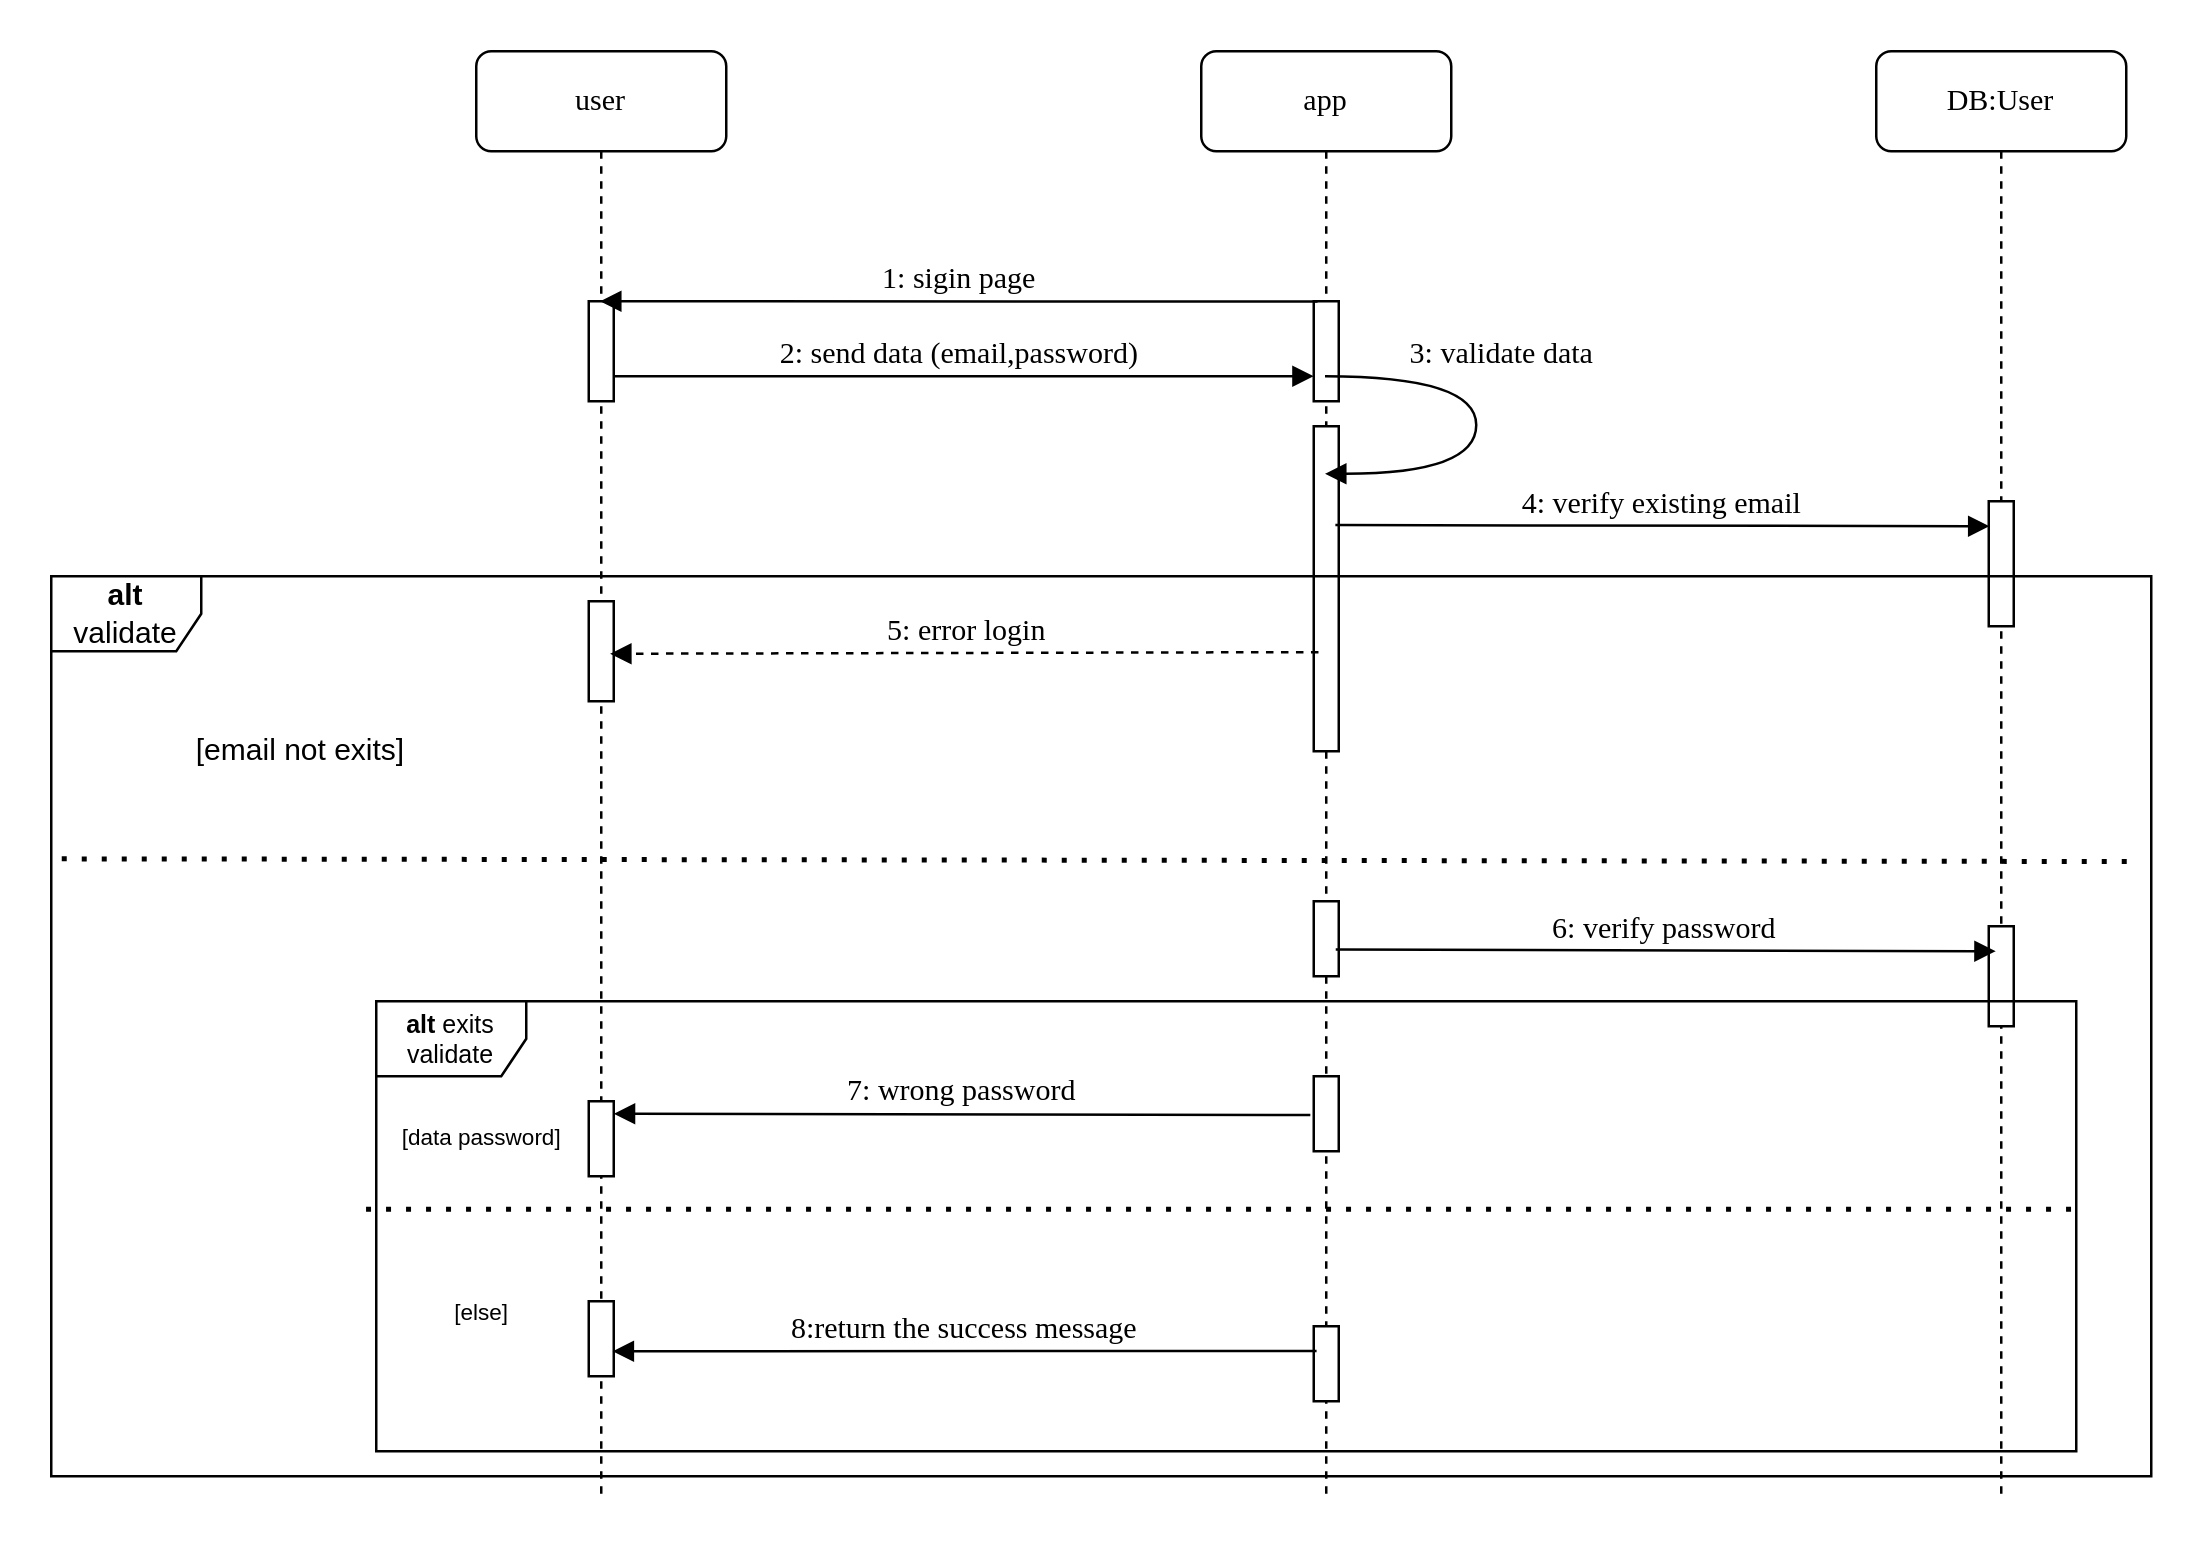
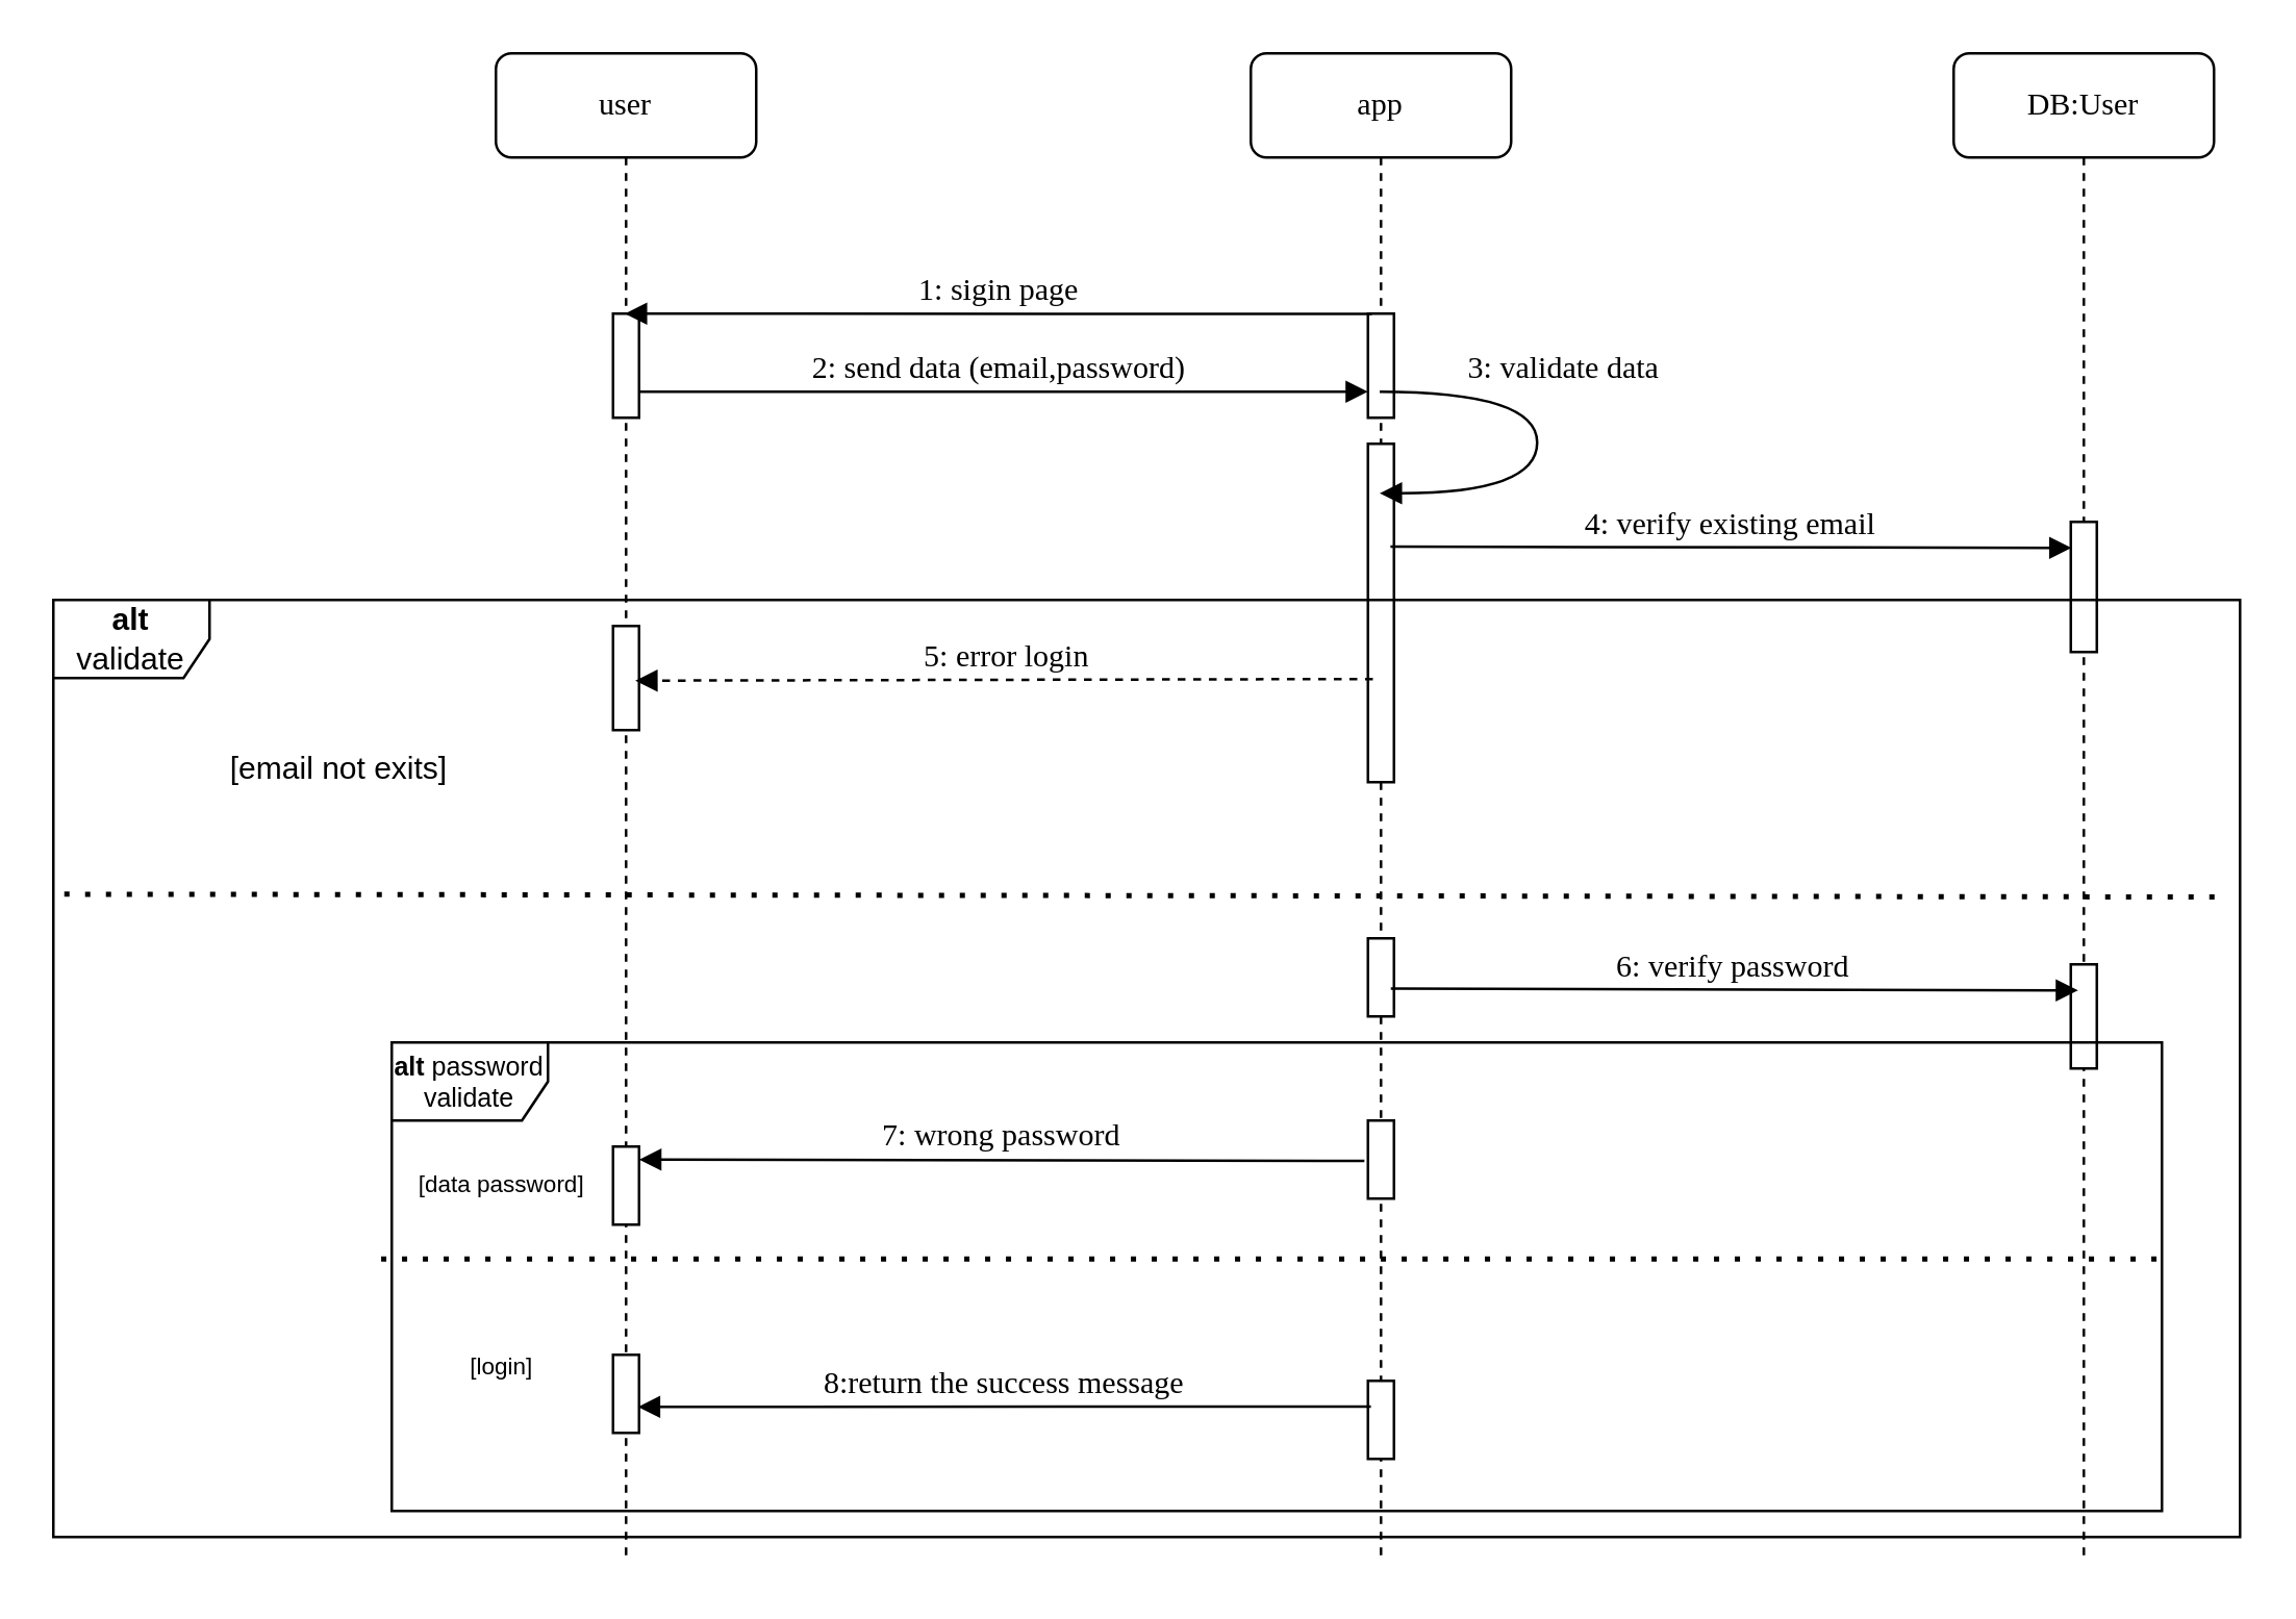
  <mxCell id="0" />
  <mxCell id="1" parent="0" />
  <mxCell id="2" value="app" style="shape=umlLifeline;perimeter=lifelinePerimeter;whiteSpace=wrap;html=1;container=1;collapsible=0;recursiveResize=0;outlineConnect=0;rounded=1;shadow=0;comic=0;labelBackgroundColor=none;strokeWidth=1;fontFamily=Verdana;fontSize=12;align=center;" parent="1" vertex="1"><mxGeometry x="480" y="20" width="100" height="580" as="geometry" /></mxCell>
  <mxCell id="3" value="" style="html=1;points=[];perimeter=orthogonalPerimeter;rounded=0;shadow=0;comic=0;labelBackgroundColor=none;strokeWidth=1;fontFamily=Verdana;fontSize=12;align=center;" parent="2" vertex="1"><mxGeometry x="45" y="100" width="10" height="40" as="geometry" /></mxCell>
  <mxCell id="4" value="2: send data (email,password)" style="html=1;verticalAlign=bottom;endArrow=block;labelBackgroundColor=none;fontFamily=Verdana;fontSize=12;edgeStyle=elbowEdgeStyle;elbow=vertical;" edge="1" parent="2" source="10"><mxGeometry relative="1" as="geometry"><mxPoint x="-90" y="130.09" as="sourcePoint" /><mxPoint x="45" y="130" as="targetPoint" /></mxGeometry></mxCell>
  <mxCell id="5" value="" style="html=1;points=[];perimeter=orthogonalPerimeter;rounded=0;shadow=0;comic=0;labelBackgroundColor=none;strokeWidth=1;fontFamily=Verdana;fontSize=12;align=center;" vertex="1" parent="2"><mxGeometry x="45" y="150" width="10" height="130" as="geometry" /></mxCell>
  <mxCell id="6" value="" style="html=1;points=[];perimeter=orthogonalPerimeter;rounded=0;shadow=0;comic=0;labelBackgroundColor=none;strokeWidth=1;fontFamily=Verdana;fontSize=12;align=center;" vertex="1" parent="2"><mxGeometry x="45" y="510" width="10" height="30" as="geometry" /></mxCell>
  <mxCell id="7" value="DB:User" style="shape=umlLifeline;perimeter=lifelinePerimeter;whiteSpace=wrap;html=1;container=1;collapsible=0;recursiveResize=0;outlineConnect=0;rounded=1;shadow=0;comic=0;labelBackgroundColor=none;strokeWidth=1;fontFamily=Verdana;fontSize=12;align=center;" parent="1" vertex="1"><mxGeometry x="750" y="20" width="100" height="580" as="geometry" /></mxCell>
  <mxCell id="8" value="" style="html=1;points=[];perimeter=orthogonalPerimeter;rounded=0;shadow=0;comic=0;labelBackgroundColor=none;strokeWidth=1;fontFamily=Verdana;fontSize=12;align=center;" parent="7" vertex="1"><mxGeometry x="45" y="180" width="10" height="50" as="geometry" /></mxCell>
  <mxCell id="9" value="" style="html=1;points=[];perimeter=orthogonalPerimeter;rounded=0;shadow=0;comic=0;labelBackgroundColor=none;strokeWidth=1;fontFamily=Verdana;fontSize=12;align=center;" vertex="1" parent="7"><mxGeometry x="45" y="350" width="10" height="40" as="geometry" /></mxCell>
  <mxCell id="10" value="user" style="shape=umlLifeline;perimeter=lifelinePerimeter;whiteSpace=wrap;html=1;container=1;collapsible=0;recursiveResize=0;outlineConnect=0;rounded=1;shadow=0;comic=0;labelBackgroundColor=none;strokeWidth=1;fontFamily=Verdana;fontSize=12;align=center;" parent="1" vertex="1"><mxGeometry x="190" y="20" width="100" height="580" as="geometry" /></mxCell>
  <mxCell id="11" value="" style="html=1;points=[];perimeter=orthogonalPerimeter;rounded=0;shadow=0;comic=0;labelBackgroundColor=none;strokeWidth=1;fontFamily=Verdana;fontSize=12;align=center;" parent="10" vertex="1"><mxGeometry x="45" y="100" width="10" height="40" as="geometry" /></mxCell>
  <mxCell id="12" value="" style="html=1;points=[];perimeter=orthogonalPerimeter;rounded=0;shadow=0;comic=0;labelBackgroundColor=none;strokeWidth=1;fontFamily=Verdana;fontSize=12;align=center;" vertex="1" parent="10"><mxGeometry x="45" y="220" width="10" height="40" as="geometry" /></mxCell>
  <mxCell id="13" value="3: validate data" style="html=1;verticalAlign=bottom;endArrow=block;labelBackgroundColor=none;fontFamily=Verdana;fontSize=12;elbow=vertical;edgeStyle=orthogonalEdgeStyle;curved=1;" parent="1" source="2" edge="1" target="2"><mxGeometry x="-0.243" y="10" relative="1" as="geometry"><mxPoint x="565.66" y="150" as="sourcePoint" /><mxPoint x="560" y="189.09" as="targetPoint" /><Array as="points"><mxPoint x="590" y="150" /><mxPoint x="590" y="189" /></Array><mxPoint y="-1" as="offset" /></mxGeometry></mxCell>
  <mxCell id="14" value="1: sigin page" style="html=1;verticalAlign=bottom;endArrow=block;labelBackgroundColor=none;fontFamily=Verdana;fontSize=12;edgeStyle=elbowEdgeStyle;elbow=vertical;exitX=0.151;exitY=0.003;exitDx=0;exitDy=0;exitPerimeter=0;" parent="1" source="3" target="10" edge="1"><mxGeometry relative="1" as="geometry"><mxPoint x="460" y="130" as="sourcePoint" /></mxGeometry></mxCell>
  <mxCell id="15" value="4: verify existing email" style="html=1;verticalAlign=bottom;endArrow=block;labelBackgroundColor=none;fontFamily=Verdana;fontSize=12;edgeStyle=elbowEdgeStyle;elbow=vertical;exitX=0.866;exitY=0.304;exitDx=0;exitDy=0;exitPerimeter=0;entryX=0.029;entryY=0.185;entryDx=0;entryDy=0;entryPerimeter=0;" edge="1" parent="1" source="5" target="8"><mxGeometry relative="1" as="geometry"><mxPoint x="540" y="210" as="sourcePoint" /><mxPoint x="790" y="210" as="targetPoint" /><Array as="points"><mxPoint x="770" y="210" /><mxPoint x="780" y="209" /></Array></mxGeometry></mxCell>
  <mxCell id="16" value="&lt;b&gt;alt&lt;/b&gt; validate" style="shape=umlFrame;whiteSpace=wrap;html=1;pointerEvents=0;" vertex="1" parent="1"><mxGeometry x="20" y="230" width="840" height="360" as="geometry" /></mxCell>
  <mxCell id="17" value="" style="endArrow=none;dashed=1;html=1;dashPattern=1 3;strokeWidth=2;rounded=0;exitX=0.005;exitY=0.314;exitDx=0;exitDy=0;exitPerimeter=0;entryX=0.995;entryY=0.317;entryDx=0;entryDy=0;entryPerimeter=0;" edge="1" parent="1" source="16" target="16"><mxGeometry width="50" height="50" relative="1" as="geometry"><mxPoint x="360" y="210" as="sourcePoint" /><mxPoint x="830" y="343" as="targetPoint" /></mxGeometry></mxCell>
  <mxCell id="18" value="5: error login" style="html=1;verticalAlign=bottom;endArrow=block;labelBackgroundColor=none;fontFamily=Verdana;fontSize=12;edgeStyle=elbowEdgeStyle;elbow=vertical;entryX=0.853;entryY=0.52;entryDx=0;entryDy=0;entryPerimeter=0;exitX=0.189;exitY=0.695;exitDx=0;exitDy=0;exitPerimeter=0;dashed=1;" edge="1" parent="1" source="5" target="12"><mxGeometry relative="1" as="geometry"><mxPoint x="510" y="261" as="sourcePoint" /><mxPoint x="270" y="260" as="targetPoint" /></mxGeometry></mxCell>
- <mxCell id="19" value="[email not exits]" style="text;html=1;strokeColor=none;fillColor=none;align=center;verticalAlign=middle;whiteSpace=wrap;rounded=0;" vertex="1" parent="1"><mxGeometry x="70" y="285" width="100" height="30" as="geometry" /></mxCell>
+ <mxCell id="19" value="[email not exits]" style="text;html=1;strokeColor=none;fillColor=none;align=center;verticalAlign=middle;whiteSpace=wrap;rounded=0;" vertex="1" parent="1"><mxGeometry x="80" y="280" width="100" height="30" as="geometry" /></mxCell>
  <mxCell id="20" value="" style="html=1;points=[];perimeter=orthogonalPerimeter;rounded=0;shadow=0;comic=0;labelBackgroundColor=none;strokeWidth=1;fontFamily=Verdana;fontSize=12;align=center;" vertex="1" parent="1"><mxGeometry x="525" y="360" width="10" height="30" as="geometry" /></mxCell>
  <mxCell id="21" value="" style="html=1;points=[];perimeter=orthogonalPerimeter;rounded=0;shadow=0;comic=0;labelBackgroundColor=none;strokeWidth=1;fontFamily=Verdana;fontSize=12;align=center;" vertex="1" parent="1"><mxGeometry x="525" y="430" width="10" height="30" as="geometry" /></mxCell>
  <mxCell id="22" value="" style="html=1;points=[];perimeter=orthogonalPerimeter;rounded=0;shadow=0;comic=0;labelBackgroundColor=none;strokeWidth=1;fontFamily=Verdana;fontSize=12;align=center;" vertex="1" parent="1"><mxGeometry x="235" y="440" width="10" height="30" as="geometry" /></mxCell>
  <mxCell id="23" value="" style="html=1;points=[];perimeter=orthogonalPerimeter;rounded=0;shadow=0;comic=0;labelBackgroundColor=none;strokeWidth=1;fontFamily=Verdana;fontSize=12;align=center;" vertex="1" parent="1"><mxGeometry x="235" y="520" width="10" height="30" as="geometry" /></mxCell>
  <mxCell id="24" value="7: wrong password" style="html=1;verticalAlign=bottom;endArrow=block;labelBackgroundColor=none;fontFamily=Verdana;fontSize=12;edgeStyle=elbowEdgeStyle;elbow=vertical;exitX=-0.136;exitY=0.516;exitDx=0;exitDy=0;exitPerimeter=0;entryX=1;entryY=0.137;entryDx=0;entryDy=0;entryPerimeter=0;" edge="1" parent="1" source="21" target="22"><mxGeometry relative="1" as="geometry"><mxPoint x="500" y="444.88" as="sourcePoint" /><mxPoint x="260" y="445" as="targetPoint" /></mxGeometry></mxCell>
  <mxCell id="25" value="6: verify password" style="html=1;verticalAlign=bottom;endArrow=block;labelBackgroundColor=none;fontFamily=Verdana;fontSize=12;edgeStyle=elbowEdgeStyle;elbow=vertical;exitX=0.88;exitY=0.643;exitDx=0;exitDy=0;exitPerimeter=0;entryX=0.28;entryY=0.253;entryDx=0;entryDy=0;entryPerimeter=0;" edge="1" parent="1" source="20" target="9"><mxGeometry relative="1" as="geometry"><mxPoint x="550" y="380" as="sourcePoint" /><mxPoint x="790" y="380" as="targetPoint" /></mxGeometry></mxCell>
- <mxCell id="26" value="&lt;b style=&quot;font-size: 10px;&quot;&gt;alt&lt;/b&gt;&amp;nbsp;exits validate" style="shape=umlFrame;whiteSpace=wrap;html=1;pointerEvents=0;fontSize=10;" vertex="1" parent="1"><mxGeometry x="150" y="400" width="680" height="180" as="geometry" /></mxCell>
+ <mxCell id="26" value="&lt;b style=&quot;font-size: 10px;&quot;&gt;alt&lt;/b&gt;&amp;nbsp;password validate" style="shape=umlFrame;whiteSpace=wrap;html=1;pointerEvents=0;fontSize=10;" vertex="1" parent="1"><mxGeometry x="150" y="400" width="680" height="180" as="geometry" /></mxCell>
  <mxCell id="27" value="" style="endArrow=none;dashed=1;html=1;dashPattern=1 3;strokeWidth=2;rounded=0;exitX=-0.006;exitY=0.462;exitDx=0;exitDy=0;exitPerimeter=0;entryX=0.998;entryY=0.462;entryDx=0;entryDy=0;entryPerimeter=0;" edge="1" parent="1" source="26" target="26"><mxGeometry width="50" height="50" relative="1" as="geometry"><mxPoint x="180" y="481" as="sourcePoint" /><mxPoint x="800" y="481" as="targetPoint" /></mxGeometry></mxCell>
  <mxCell id="28" value="8:return the success message" style="html=1;verticalAlign=bottom;endArrow=block;labelBackgroundColor=none;fontFamily=Verdana;fontSize=12;edgeStyle=elbowEdgeStyle;elbow=vertical;entryX=0.953;entryY=0.664;entryDx=0;entryDy=0;entryPerimeter=0;exitX=0.113;exitY=0.33;exitDx=0;exitDy=0;exitPerimeter=0;" edge="1" parent="1" source="6" target="23"><mxGeometry relative="1" as="geometry"><mxPoint x="510" y="540" as="sourcePoint" /><mxPoint x="260" y="540" as="targetPoint" /></mxGeometry></mxCell>
  <mxCell id="29" value="[data password]" style="text;html=1;strokeColor=none;fillColor=none;align=center;verticalAlign=middle;whiteSpace=wrap;rounded=0;fontSize=9;" vertex="1" parent="1"><mxGeometry x="140" y="440" width="105" height="30" as="geometry" /></mxCell>
- <mxCell id="30" value="[else]" style="text;html=1;strokeColor=none;fillColor=none;align=center;verticalAlign=middle;whiteSpace=wrap;rounded=0;fontSize=9;" vertex="1" parent="1"><mxGeometry x="140" y="510" width="105" height="30" as="geometry" /></mxCell>
+ <mxCell id="30" value="[login]" style="text;html=1;strokeColor=none;fillColor=none;align=center;verticalAlign=middle;whiteSpace=wrap;rounded=0;fontSize=9;" vertex="1" parent="1"><mxGeometry x="140" y="510" width="105" height="30" as="geometry" /></mxCell>
